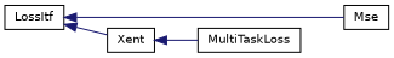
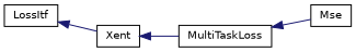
  digraph {
    rankdir=LR
    node [color=black fillcolor=white fontname=Helvetica fontsize=10 shape=record style=filled]
    edge [color=midnightblue dir=back fontname=Helvetica fontsize=10 labelfontname=Helvetica labelfontsize=10 style=solid]
    n1 [height=0.2 label=LossItf width=0.4]
    n2 [height=0.2 label=Mse width=0.4]
    n3 [height=0.2 label=Xent width=0.4]
    n4 [height=0.2 label=MultiTaskLoss width=0.4]
-   n1 -> n2
+   n4 -> n2
    n1 -> n3
    n3 -> n4
  }
